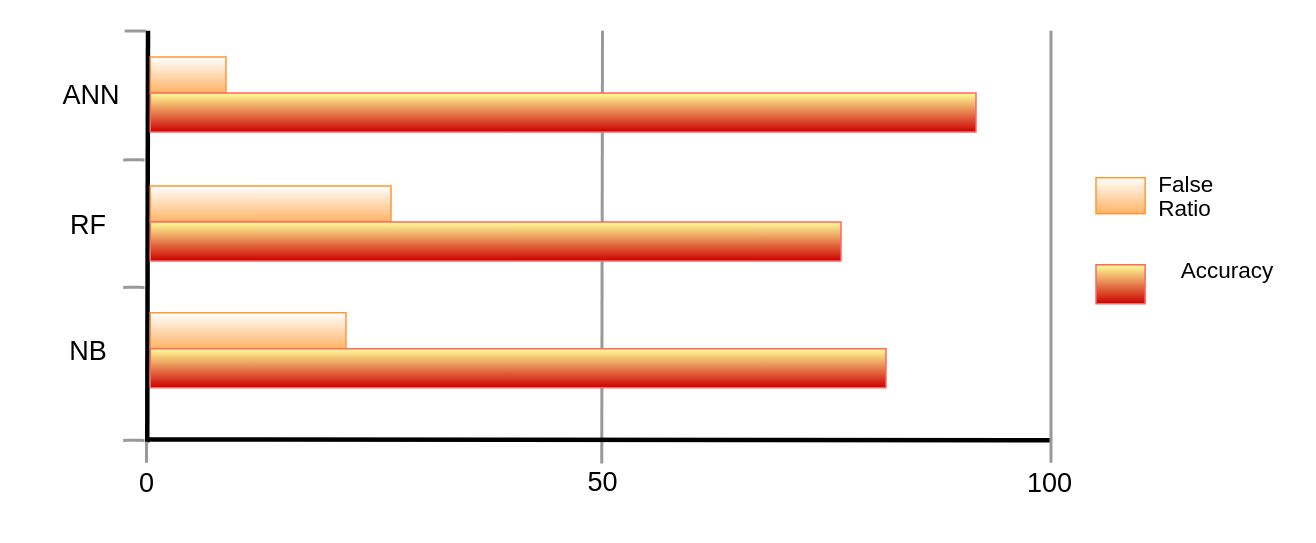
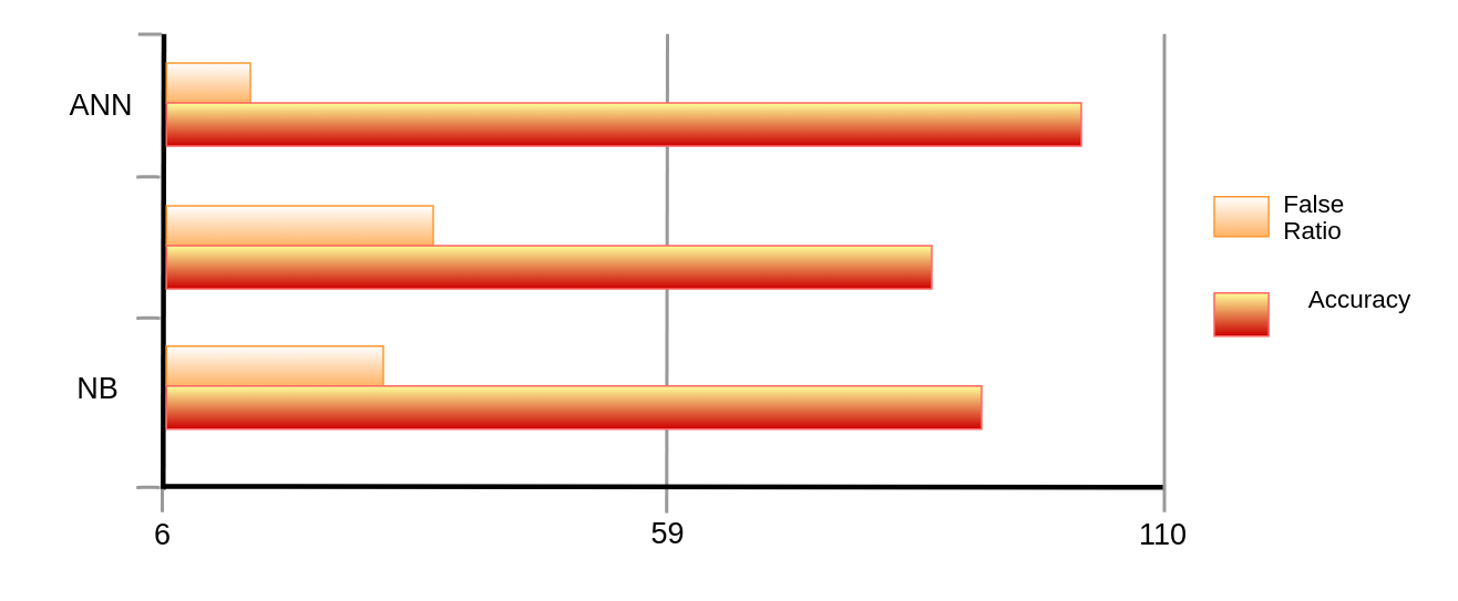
  <mxCell id="0" />
  <mxCell id="1" parent="0" />
  <mxCell id="2" value="" style="endArrow=none;html=1;strokeWidth=2;strokeColor=#999999;rounded=0;jumpStyle=none;" parent="1" edge="1"><mxGeometry width="50" height="50" relative="1" as="geometry"><mxPoint x="400.5" y="308.5" as="sourcePoint" /><mxPoint x="401" y="20" as="targetPoint" /></mxGeometry></mxCell>
  <mxCell id="3" value="" style="edgeStyle=none;html=1;fontColor=#000000;strokeWidth=3;strokeColor=#000000;endArrow=none;endFill=0;" parent="1" edge="1"><mxGeometry width="100" height="100" relative="1" as="geometry"><mxPoint x="97.5" y="294.5" as="sourcePoint" /><mxPoint x="98" y="20" as="targetPoint" /></mxGeometry></mxCell>
  <mxCell id="4" value="" style="whiteSpace=wrap;gradientDirection=north;html=1;fontColor=#23445d;gradientColor=#ffffff;fillColor=#FFB366;strokeColor=#FF9933;" parent="1" vertex="1"><mxGeometry x="99.5" y="37.5" width="50.5" height="24" as="geometry" /></mxCell>
  <mxCell id="5" value="" style="edgeStyle=none;html=1;fontColor=#000000;strokeWidth=3;strokeColor=#000000;endArrow=none;endFill=0;" parent="1" edge="1"><mxGeometry width="100" height="100" relative="1" as="geometry"><mxPoint x="97.5" y="292.5" as="sourcePoint" /><mxPoint x="700" y="293" as="targetPoint" /></mxGeometry></mxCell>
- <mxCell id="6" value="0" style="text;spacingTop=-5;align=center;verticalAlign=middle;fontStyle=0;html=1;fontSize=18;points=[];strokeColor=none;" parent="1" vertex="1"><mxGeometry x="36.5" y="309.5" width="120" height="30" as="geometry" /></mxCell>
+ <mxCell id="6" value="6" style="text;spacingTop=-5;align=center;verticalAlign=middle;fontStyle=0;html=1;fontSize=18;points=[];strokeColor=none;" parent="1" vertex="1"><mxGeometry x="36.5" y="309.5" width="120" height="30" as="geometry" /></mxCell>
  <mxCell id="7" value="False" style="text;spacingTop=-5;html=1;points=[];fontSize=15;" parent="1" vertex="1"><mxGeometry x="770" y="112" width="70" height="20" as="geometry" /></mxCell>
  <mxCell id="8" value="NB" style="text;spacingTop=-5;align=center;verticalAlign=middle;fontStyle=0;html=1;fontSize=18;points=[]" parent="1" vertex="1"><mxGeometry x="20" y="189" width="75.5" height="94.5" as="geometry" /></mxCell>
- <mxCell id="9" value="RF" style="text;spacingTop=-5;align=center;verticalAlign=middle;fontStyle=0;html=1;fontSize=18;points=[]" parent="1" vertex="1"><mxGeometry x="20" y="130" width="75.5" height="44.5" as="geometry" /></mxCell>
  <mxCell id="10" value="ANN" style="text;spacingTop=-5;align=center;verticalAlign=middle;fontStyle=0;html=1;fontSize=18;points=[]" parent="1" vertex="1"><mxGeometry x="22" y="21" width="75.5" height="88" as="geometry" /></mxCell>
- <mxCell id="11" value="100" style="text;spacingTop=-5;align=center;verticalAlign=middle;fontStyle=0;html=1;fontSize=18;points=[];strokeColor=none;" parent="1" vertex="1"><mxGeometry x="638.5" y="309.5" width="120" height="30" as="geometry" /></mxCell>
- <mxCell id="12" value="50" style="text;spacingTop=-5;align=center;verticalAlign=middle;fontStyle=0;html=1;fontSize=18;points=[];strokeColor=none;" parent="1" vertex="1"><mxGeometry x="341" y="308.5" width="120" height="30" as="geometry" /></mxCell>
+ <mxCell id="11" value="110" style="text;spacingTop=-5;align=center;verticalAlign=middle;fontStyle=0;html=1;fontSize=18;points=[];strokeColor=none;" parent="1" vertex="1"><mxGeometry x="638.5" y="309.5" width="120" height="30" as="geometry" /></mxCell>
+ <mxCell id="12" value="59" style="text;spacingTop=-5;align=center;verticalAlign=middle;fontStyle=0;html=1;fontSize=18;points=[];strokeColor=none;" parent="1" vertex="1"><mxGeometry x="341" y="308.5" width="120" height="30" as="geometry" /></mxCell>
  <mxCell id="13" value="" style="whiteSpace=wrap;gradientDirection=north;html=1;fontColor=#23445d;gradientColor=#ffffff;fillColor=#FFB366;strokeColor=#FF9933;" parent="1" vertex="1"><mxGeometry x="99.5" y="208" width="130.5" height="24" as="geometry" /></mxCell>
  <mxCell id="14" value="" style="whiteSpace=wrap;gradientDirection=north;html=1;fontColor=#23445d;gradientColor=#FFFF99;strokeColor=#FF6666;fillColor=#CC0000;" parent="1" vertex="1"><mxGeometry x="99.5" y="232" width="490.5" height="26" as="geometry" /></mxCell>
  <mxCell id="15" value="" style="whiteSpace=wrap;gradientDirection=north;html=1;fontColor=#23445d;gradientColor=#ffffff;fillColor=#FFB366;strokeColor=#FF9933;" parent="1" vertex="1"><mxGeometry x="99.5" y="123.5" width="160.5" height="24" as="geometry" /></mxCell>
  <mxCell id="16" value="" style="whiteSpace=wrap;gradientDirection=north;html=1;fontColor=#23445d;gradientColor=#FFFF99;strokeColor=#FF6666;fillColor=#CC0000;" parent="1" vertex="1"><mxGeometry x="99.5" y="147.5" width="460.5" height="26" as="geometry" /></mxCell>
  <mxCell id="17" value="" style="endArrow=none;html=1;strokeWidth=2;strokeColor=#999999;rounded=0;" parent="1" edge="1"><mxGeometry width="50" height="50" relative="1" as="geometry"><mxPoint x="700" y="308" as="sourcePoint" /><mxPoint x="700" y="20" as="targetPoint" /></mxGeometry></mxCell>
  <mxCell id="18" value="" style="endArrow=none;html=1;strokeColor=#999999;strokeWidth=2;" parent="1" edge="1"><mxGeometry width="50" height="50" relative="1" as="geometry"><mxPoint x="97" y="308" as="sourcePoint" /><mxPoint x="97" y="294" as="targetPoint" /></mxGeometry></mxCell>
  <mxCell id="19" value="" style="endArrow=none;html=1;strokeColor=#999999;strokeWidth=2;exitX=0.801;exitY=0.036;exitDx=0;exitDy=0;exitPerimeter=0;entryX=0.989;entryY=0.036;entryDx=0;entryDy=0;entryPerimeter=0;" parent="1" edge="1"><mxGeometry width="50" height="50" relative="1" as="geometry"><mxPoint x="82.476" y="20.168" as="sourcePoint" /><mxPoint x="96.669" y="20.168" as="targetPoint" /></mxGeometry></mxCell>
  <mxCell id="20" value="" style="endArrow=none;html=1;strokeColor=#999999;strokeWidth=2;exitX=0.801;exitY=0.036;exitDx=0;exitDy=0;exitPerimeter=0;entryX=0.989;entryY=0.036;entryDx=0;entryDy=0;entryPerimeter=0;" parent="1" edge="1"><mxGeometry width="50" height="50" relative="1" as="geometry"><mxPoint x="81.476" y="106.168" as="sourcePoint" /><mxPoint x="95.669" y="106.168" as="targetPoint" /><Array as="points"><mxPoint x="89" y="106" /></Array></mxGeometry></mxCell>
  <mxCell id="21" value="" style="endArrow=none;html=1;strokeColor=#999999;strokeWidth=2;exitX=0.801;exitY=0.036;exitDx=0;exitDy=0;exitPerimeter=0;entryX=0.989;entryY=0.036;entryDx=0;entryDy=0;entryPerimeter=0;" parent="1" edge="1"><mxGeometry width="50" height="50" relative="1" as="geometry"><mxPoint x="81.476" y="191.168" as="sourcePoint" /><mxPoint x="95.669" y="191.168" as="targetPoint" /><Array as="points"><mxPoint x="89" y="191" /></Array></mxGeometry></mxCell>
  <mxCell id="22" value="" style="endArrow=none;html=1;strokeColor=#999999;strokeWidth=2;exitX=0.801;exitY=0.036;exitDx=0;exitDy=0;exitPerimeter=0;entryX=0.989;entryY=0.036;entryDx=0;entryDy=0;entryPerimeter=0;" parent="1" edge="1"><mxGeometry width="50" height="50" relative="1" as="geometry"><mxPoint x="81.476" y="293.168" as="sourcePoint" /><mxPoint x="95.669" y="293.168" as="targetPoint" /><Array as="points"><mxPoint x="89" y="293" /></Array></mxGeometry></mxCell>
  <mxCell id="23" value="" style="whiteSpace=wrap;gradientDirection=north;html=1;fontColor=#23445d;gradientColor=#FFFF99;strokeColor=#FF6666;fillColor=#CC0000;rounded=0;glass=0;sketch=0;shadow=0;" parent="1" vertex="1"><mxGeometry x="730" y="176" width="32.75" height="26" as="geometry" /></mxCell>
  <mxCell id="24" value="" style="whiteSpace=wrap;gradientDirection=north;html=1;fontColor=#23445d;gradientColor=#ffffff;fillColor=#FFB366;strokeColor=#FF9933;" parent="1" vertex="1"><mxGeometry x="730" y="118" width="32.75" height="24" as="geometry" /></mxCell>
  <mxCell id="25" value="Accuracy" style="text;spacingTop=-5;html=1;points=[];fontSize=15;" parent="1" vertex="1"><mxGeometry x="785" y="169" width="70" height="20" as="geometry" /></mxCell>
  <mxCell id="26" value="Ratio" style="text;spacingTop=-5;html=1;points=[];fontSize=15;" parent="1" vertex="1"><mxGeometry x="770" y="128" width="70" height="20" as="geometry" /></mxCell>
  <mxCell id="27" value="" style="whiteSpace=wrap;gradientDirection=north;html=1;fontColor=#23445d;gradientColor=#FFFF99;strokeColor=#FF6666;fillColor=#CC0000;rounded=0;glass=0;sketch=0;shadow=0;" parent="1" vertex="1"><mxGeometry x="99.5" y="61.5" width="550.5" height="26" as="geometry" /></mxCell>
